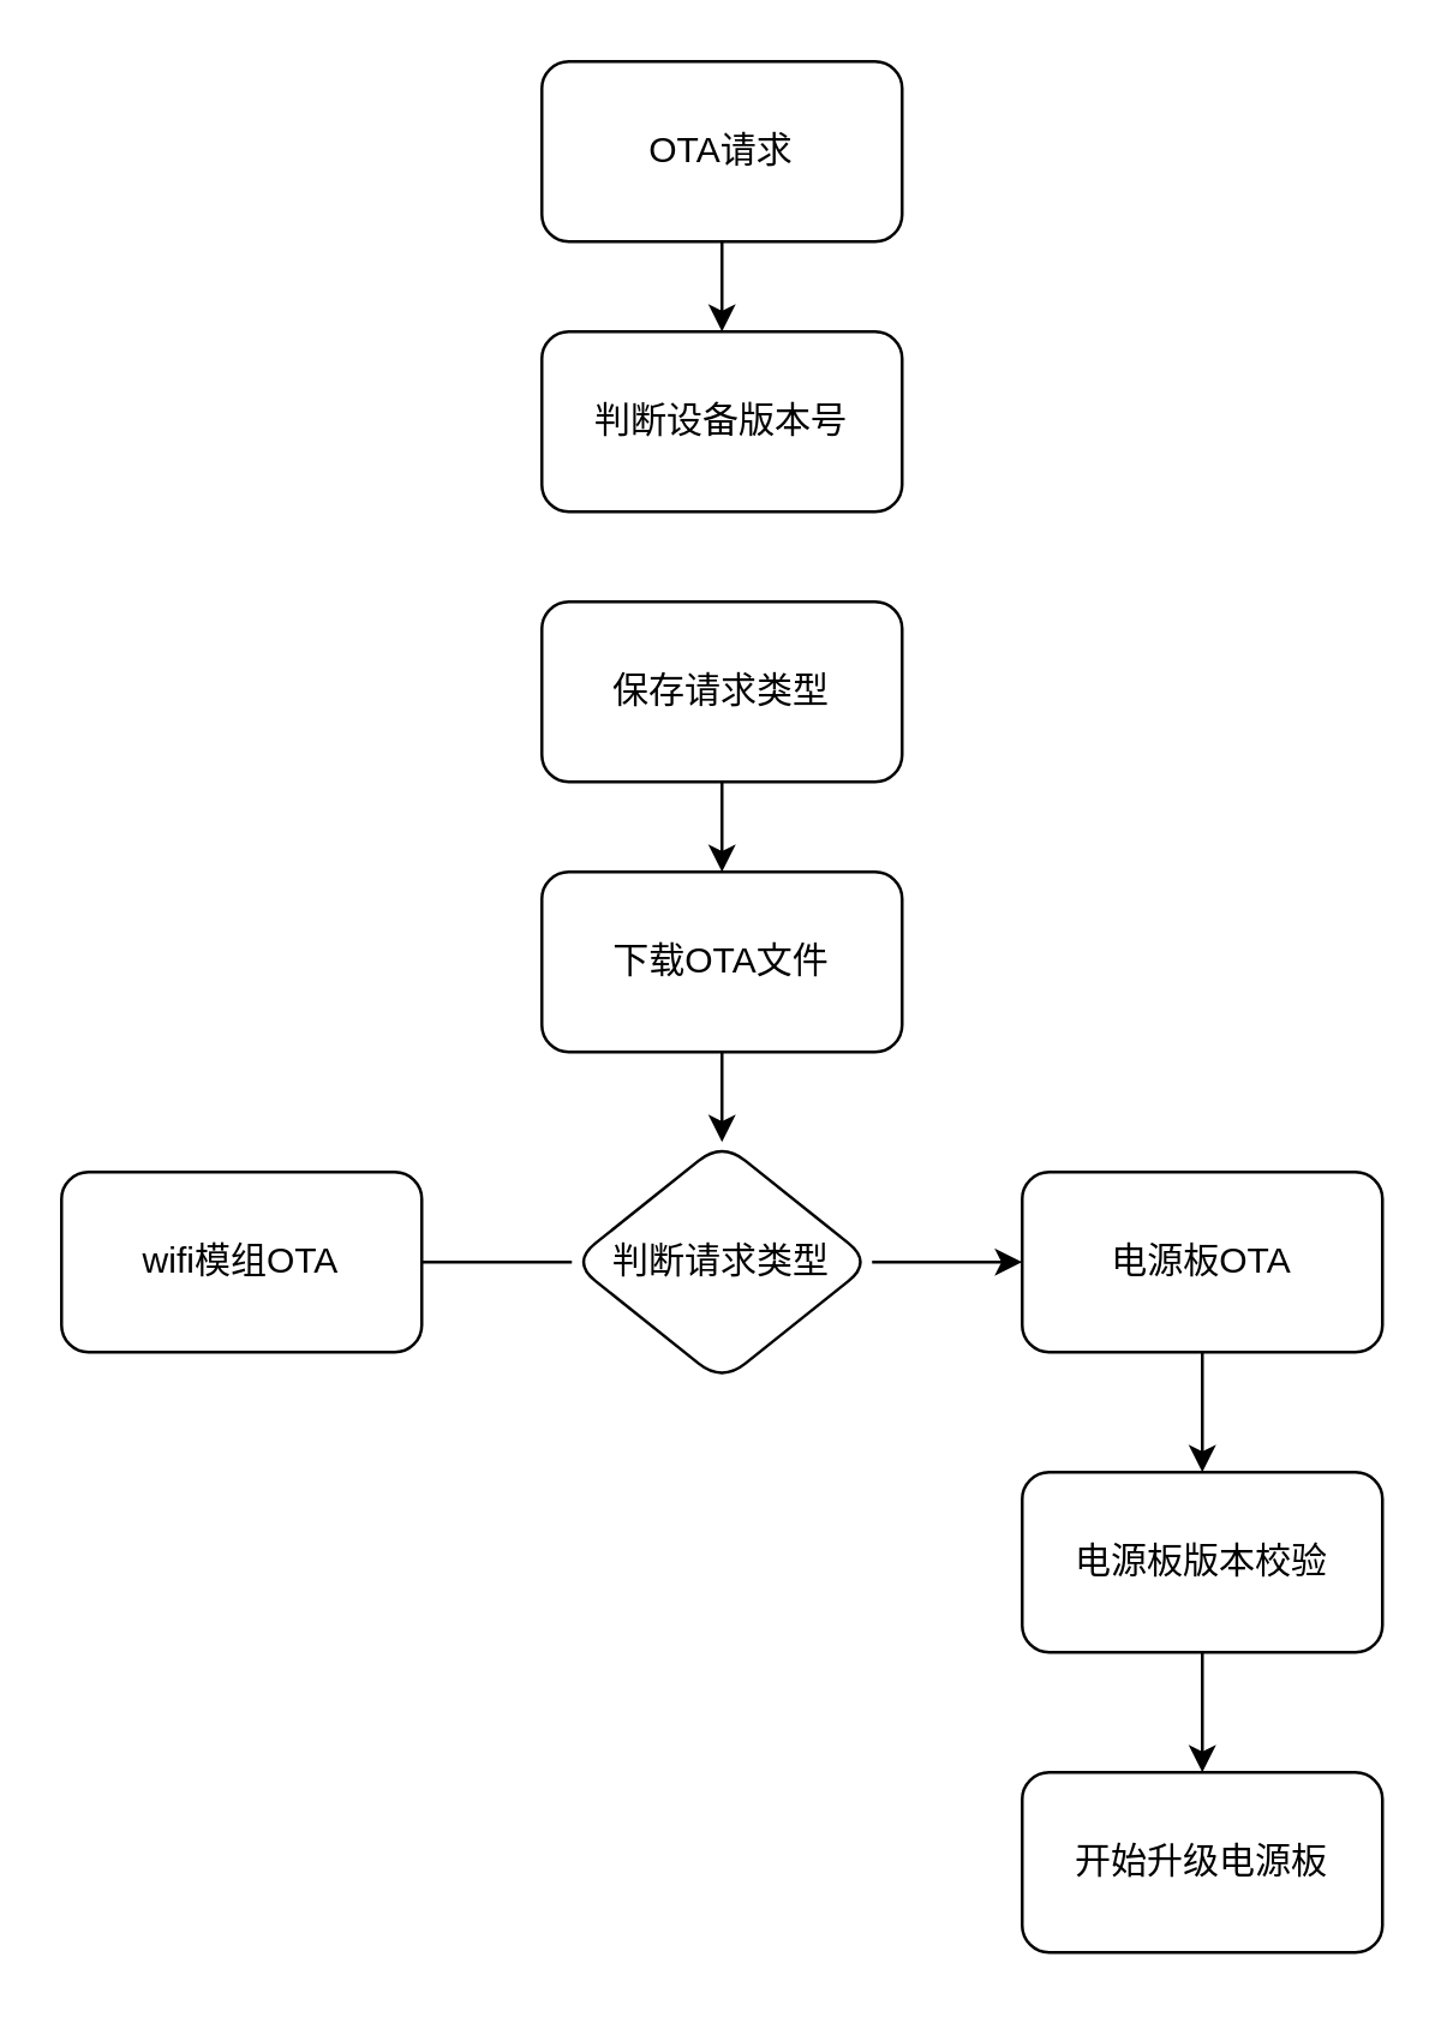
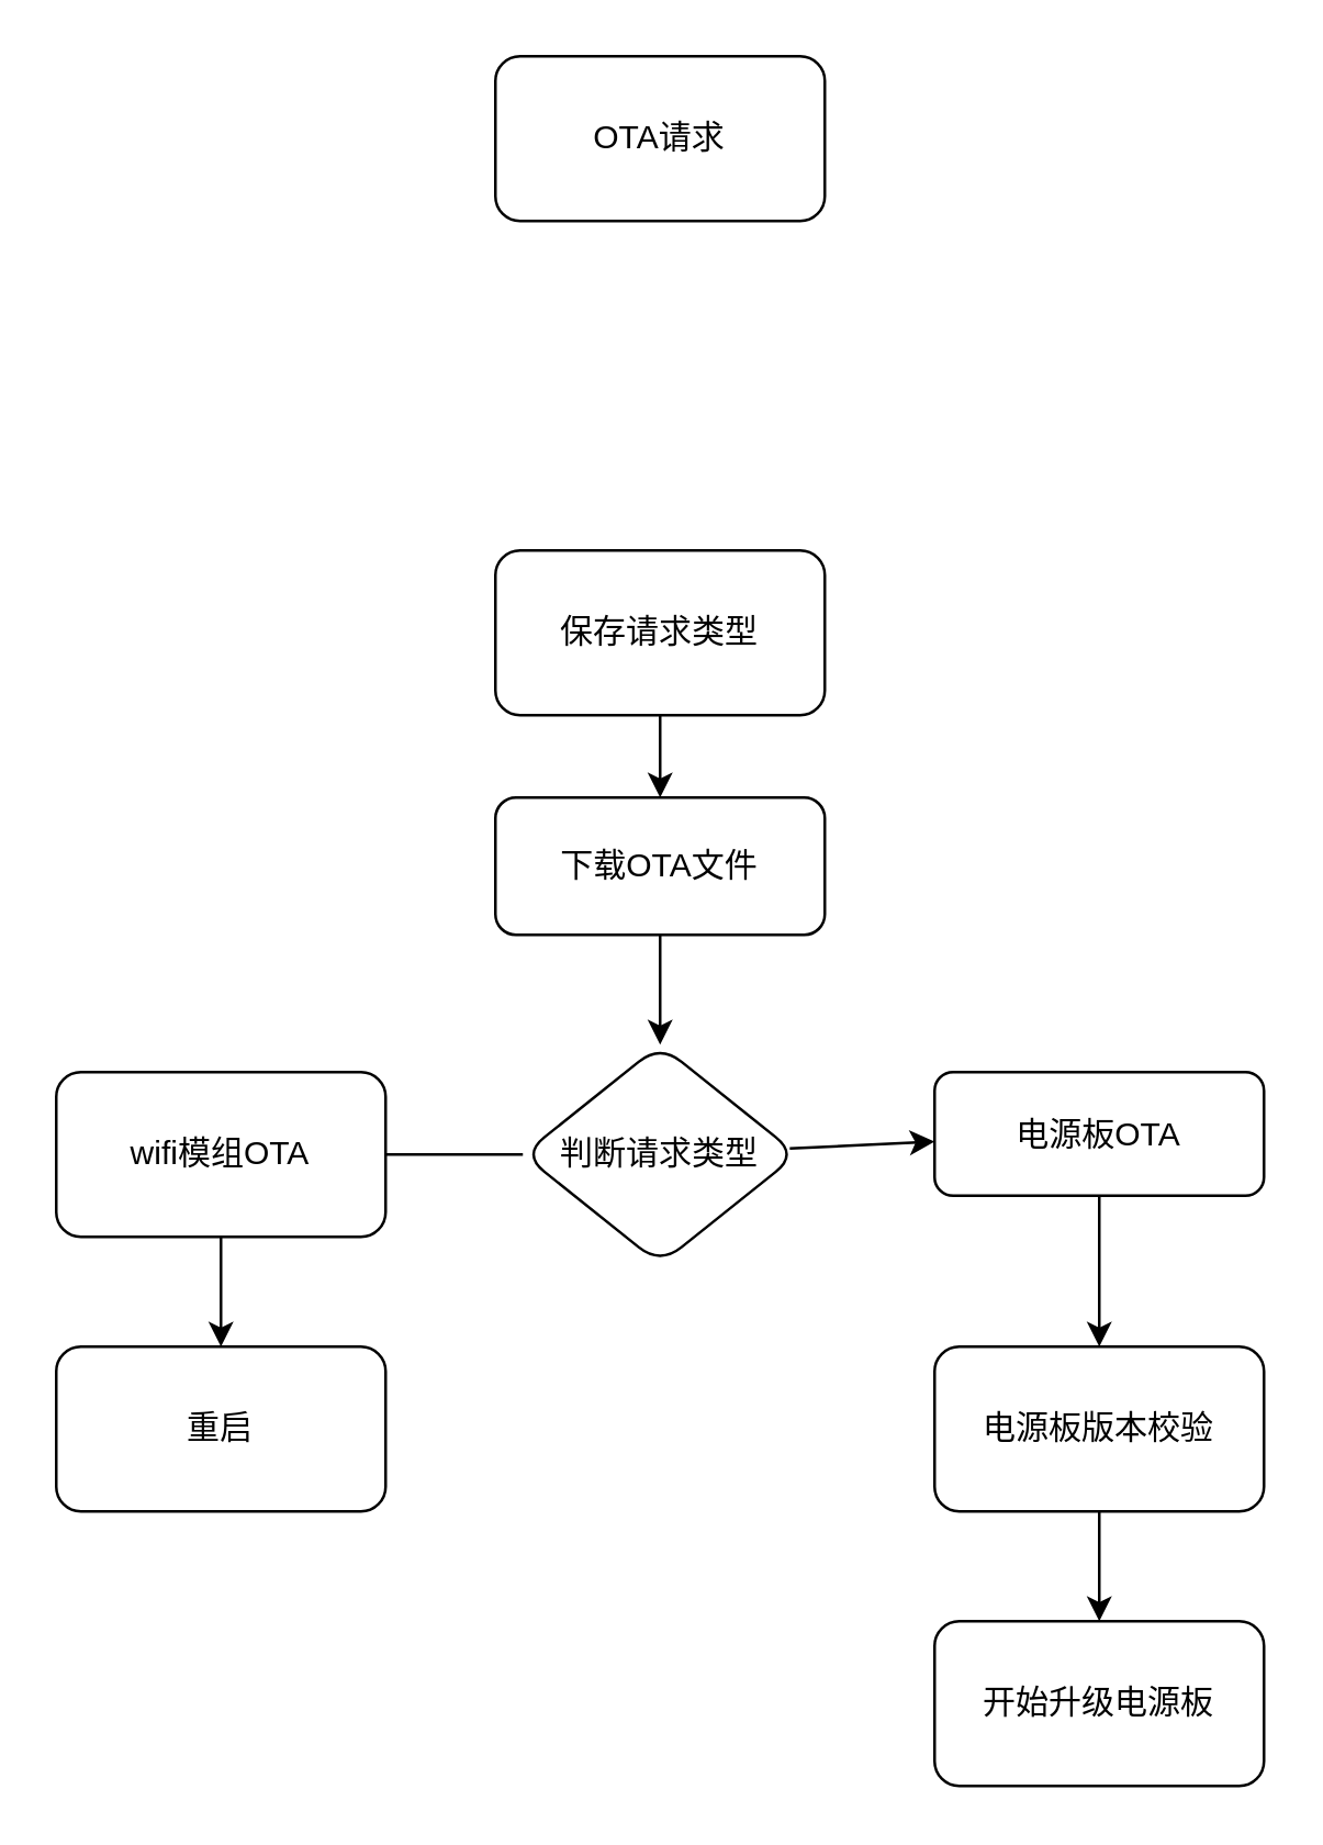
  <mxCell id="0" />
  <mxCell id="1" parent="0" />
- <mxCell id="2" value="" style="edgeStyle=none;html=1;" edge="1" parent="1" source="3" target="4"><mxGeometry relative="1" as="geometry" /></mxCell>
  <mxCell id="3" value="OTA请求" style="rounded=1;whiteSpace=wrap;html=1;" parent="1" vertex="1"><mxGeometry x="180" y="20" width="120" height="60" as="geometry" /></mxCell>
- <mxCell id="4" value="判断设备版本号" style="whiteSpace=wrap;html=1;rounded=1;" vertex="1" parent="1"><mxGeometry x="180" y="110" width="120" height="60" as="geometry" /></mxCell>
  <mxCell id="5" value="" style="edgeStyle=none;html=1;" edge="1" parent="1" source="6" target="8"><mxGeometry relative="1" as="geometry" /></mxCell>
  <mxCell id="6" value="保存请求类型" style="whiteSpace=wrap;html=1;rounded=1;" vertex="1" parent="1"><mxGeometry x="180" y="200" width="120" height="60" as="geometry" /></mxCell>
  <mxCell id="7" value="" style="edgeStyle=none;html=1;" edge="1" parent="1" source="8" target="11"><mxGeometry relative="1" as="geometry" /></mxCell>
- <mxCell id="8" value="下载OTA文件" style="whiteSpace=wrap;html=1;rounded=1;" vertex="1" parent="1"><mxGeometry x="180" y="290" width="120" height="60" as="geometry" /></mxCell>
+ <mxCell id="8" value="下载OTA文件" style="whiteSpace=wrap;html=1;rounded=1;" vertex="1" parent="1"><mxGeometry x="180" y="290" width="120" height="50" as="geometry" /></mxCell>
  <mxCell id="9" value="" style="edgeStyle=none;html=1;" edge="1" parent="1" source="11" target="13"><mxGeometry relative="1" as="geometry" /></mxCell>
  <mxCell id="10" value="" style="edgeStyle=none;html=1;endArrow=none;" edge="1" parent="1" source="11" target="15"><mxGeometry relative="1" as="geometry" /></mxCell>
  <mxCell id="11" value="判断请求类型" style="rhombus;whiteSpace=wrap;html=1;rounded=1;" vertex="1" parent="1"><mxGeometry x="190" y="380" width="100" height="80" as="geometry" /></mxCell>
  <mxCell id="12" value="" style="edgeStyle=none;html=1;" edge="1" parent="1" source="13" target="18"><mxGeometry relative="1" as="geometry" /></mxCell>
- <mxCell id="13" value="电源板OTA" style="whiteSpace=wrap;html=1;rounded=1;" vertex="1" parent="1"><mxGeometry x="340" y="390" width="120" height="60" as="geometry" /></mxCell>
+ <mxCell id="13" value="电源板OTA" style="whiteSpace=wrap;html=1;rounded=1;" vertex="1" parent="1"><mxGeometry x="340" y="390" width="120" height="45" as="geometry" /></mxCell>
+ <mxCell id="14" value="" style="edgeStyle=none;html=1;" edge="1" parent="1" source="15" target="16"><mxGeometry relative="1" as="geometry" /></mxCell>
  <mxCell id="15" value="wifi模组OTA" style="whiteSpace=wrap;html=1;rounded=1;" vertex="1" parent="1"><mxGeometry x="20" y="390" width="120" height="60" as="geometry" /></mxCell>
+ <mxCell id="16" value="重启" style="whiteSpace=wrap;html=1;rounded=1;" vertex="1" parent="1"><mxGeometry x="20" y="490" width="120" height="60" as="geometry" /></mxCell>
  <mxCell id="17" value="" style="edgeStyle=none;html=1;" edge="1" parent="1" source="18" target="19"><mxGeometry relative="1" as="geometry" /></mxCell>
  <mxCell id="18" value="电源板版本校验" style="whiteSpace=wrap;html=1;rounded=1;" vertex="1" parent="1"><mxGeometry x="340" y="490" width="120" height="60" as="geometry" /></mxCell>
  <mxCell id="19" value="开始升级电源板" style="whiteSpace=wrap;html=1;rounded=1;" vertex="1" parent="1"><mxGeometry x="340" y="590" width="120" height="60" as="geometry" /></mxCell>
